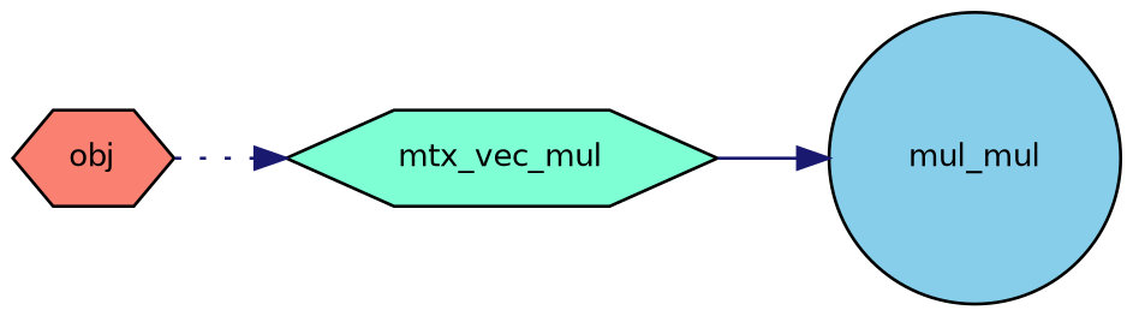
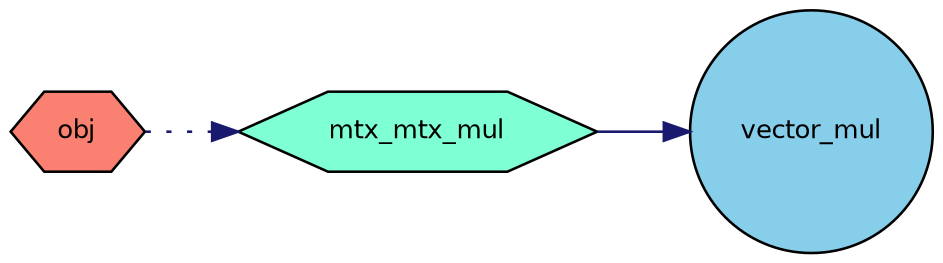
  digraph {
    rankdir=LR
    node [color=black fontname=Helvetica fontsize=10 shape=hexagon style=filled]
    edge [color=midnightblue fontname=Helvetica fontsize=10 labelfontname=Helvetica labelfontsize=10]
    n1 [fillcolor=salmon fontcolor=black height=0.2 label=obj width=0.4]
-   n2 [fillcolor=aquamarine height=0.2 label=mtx_vec_mul width=0.4]
-   n3 [fillcolor=skyblue height=0.2 label=mul_mul shape=circle width=0.4]
+   n2 [fillcolor=aquamarine height=0.2 label=mtx_mtx_mul width=0.4]
+   n3 [fillcolor=skyblue height=0.2 label=vector_mul shape=circle width=0.4]
    n1 -> n2 [style=dotted]
    n2 -> n3 [style=solid]
  }
